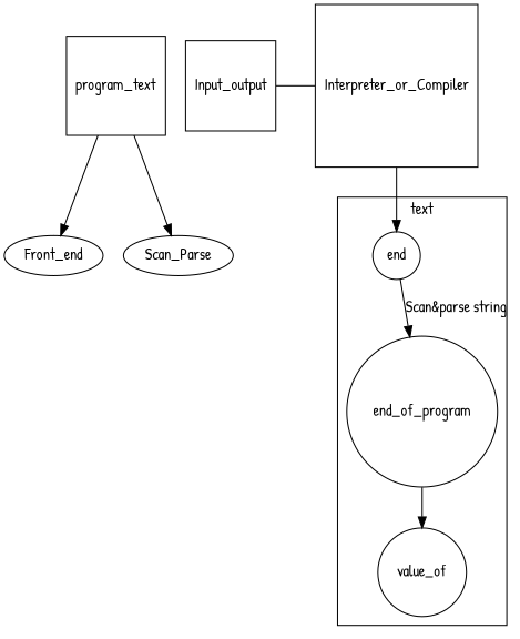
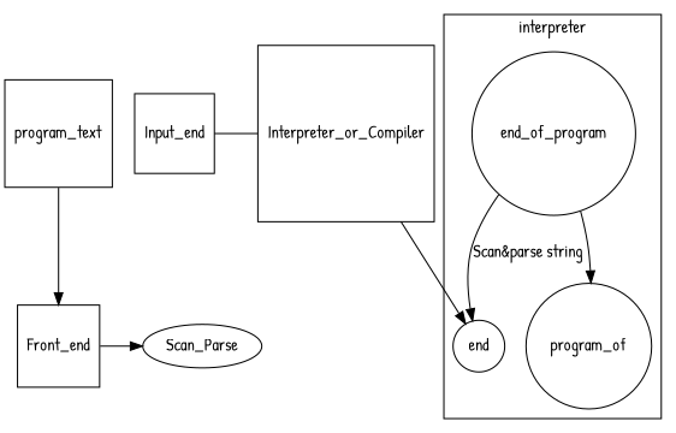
  digraph {
    fontname="Patrick Hand"
    node [fontname="Patrick Hand" shape=square]
    edge [fontname="Patrick Hand"]
-   Front_end [shape=""]
+   Front_end
    Scan_Parse [shape=""]
-   Input_output
+   Input_output [label=Input_end]
    n4 [label=Interpreter_or_Compiler]
    n5 [label=end shape=circle]
    n6 [label=end_of_program shape=circle]
-   value_of [shape=circle]
+   value_of [shape=circle label=program_of]
    program_text
    subgraph sub_1 {
      rank=same
      Front_end
      Scan_Parse
    }
    subgraph sub_2 {
      rank=same
      Input_output
      n4
    }
    subgraph cluster_3 {
      color=black
-     label=text
+     label=interpreter
      n5
      n6
      value_of
    }
-   program_text -> Scan_Parse
+   Front_end -> Scan_Parse
    Input_output -> n4 [dir=none]
    n4 -> n5
-   n5 -> n6 [label="Scan&parse string"]
+   n6 -> n5 [label="Scan&parse string"]
    n6 -> value_of
    program_text -> Front_end
  }
